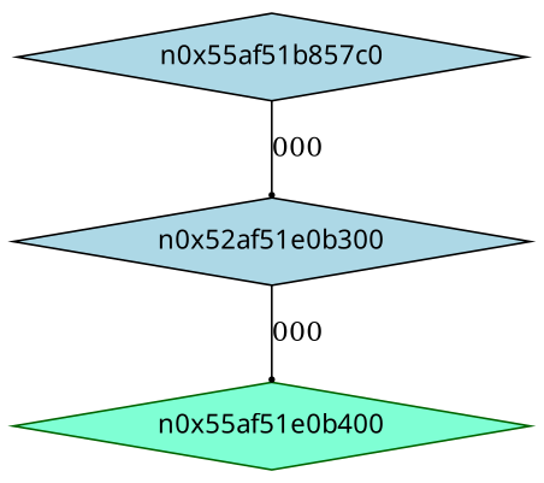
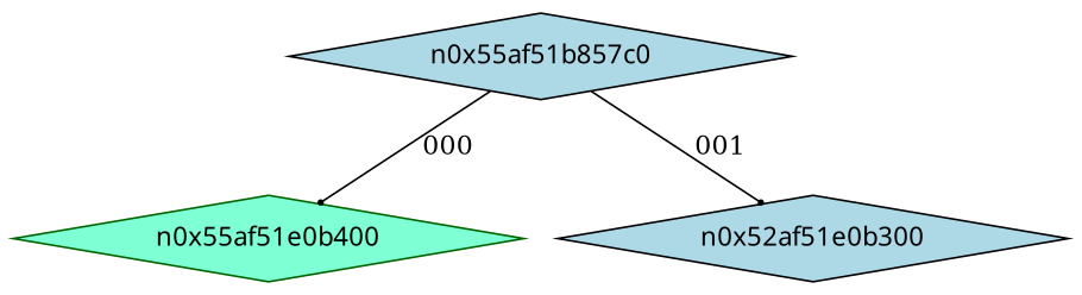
  digraph {
    node [color=black fillcolor=lightblue fontname=Terminus shape=diamond style=filled]
    edge [arrowhead=dot arrowsize=.3]
    n0x55af51b857c0 [height=.1 width=.1]
    n0x55af51e0b400 [color=darkgreen fillcolor=aquamarine height=.1 width=.1]
    n3 [height=.1 label=n0x52af51e0b300 width=.1]
-   n3 -> n0x55af51e0b400 [label=000]
-   n0x55af51b857c0 -> n3 [label=000]
+   n0x55af51b857c0 -> n0x55af51e0b400 [label=000]
+   n0x55af51b857c0 -> n3 [label=001]
  }
